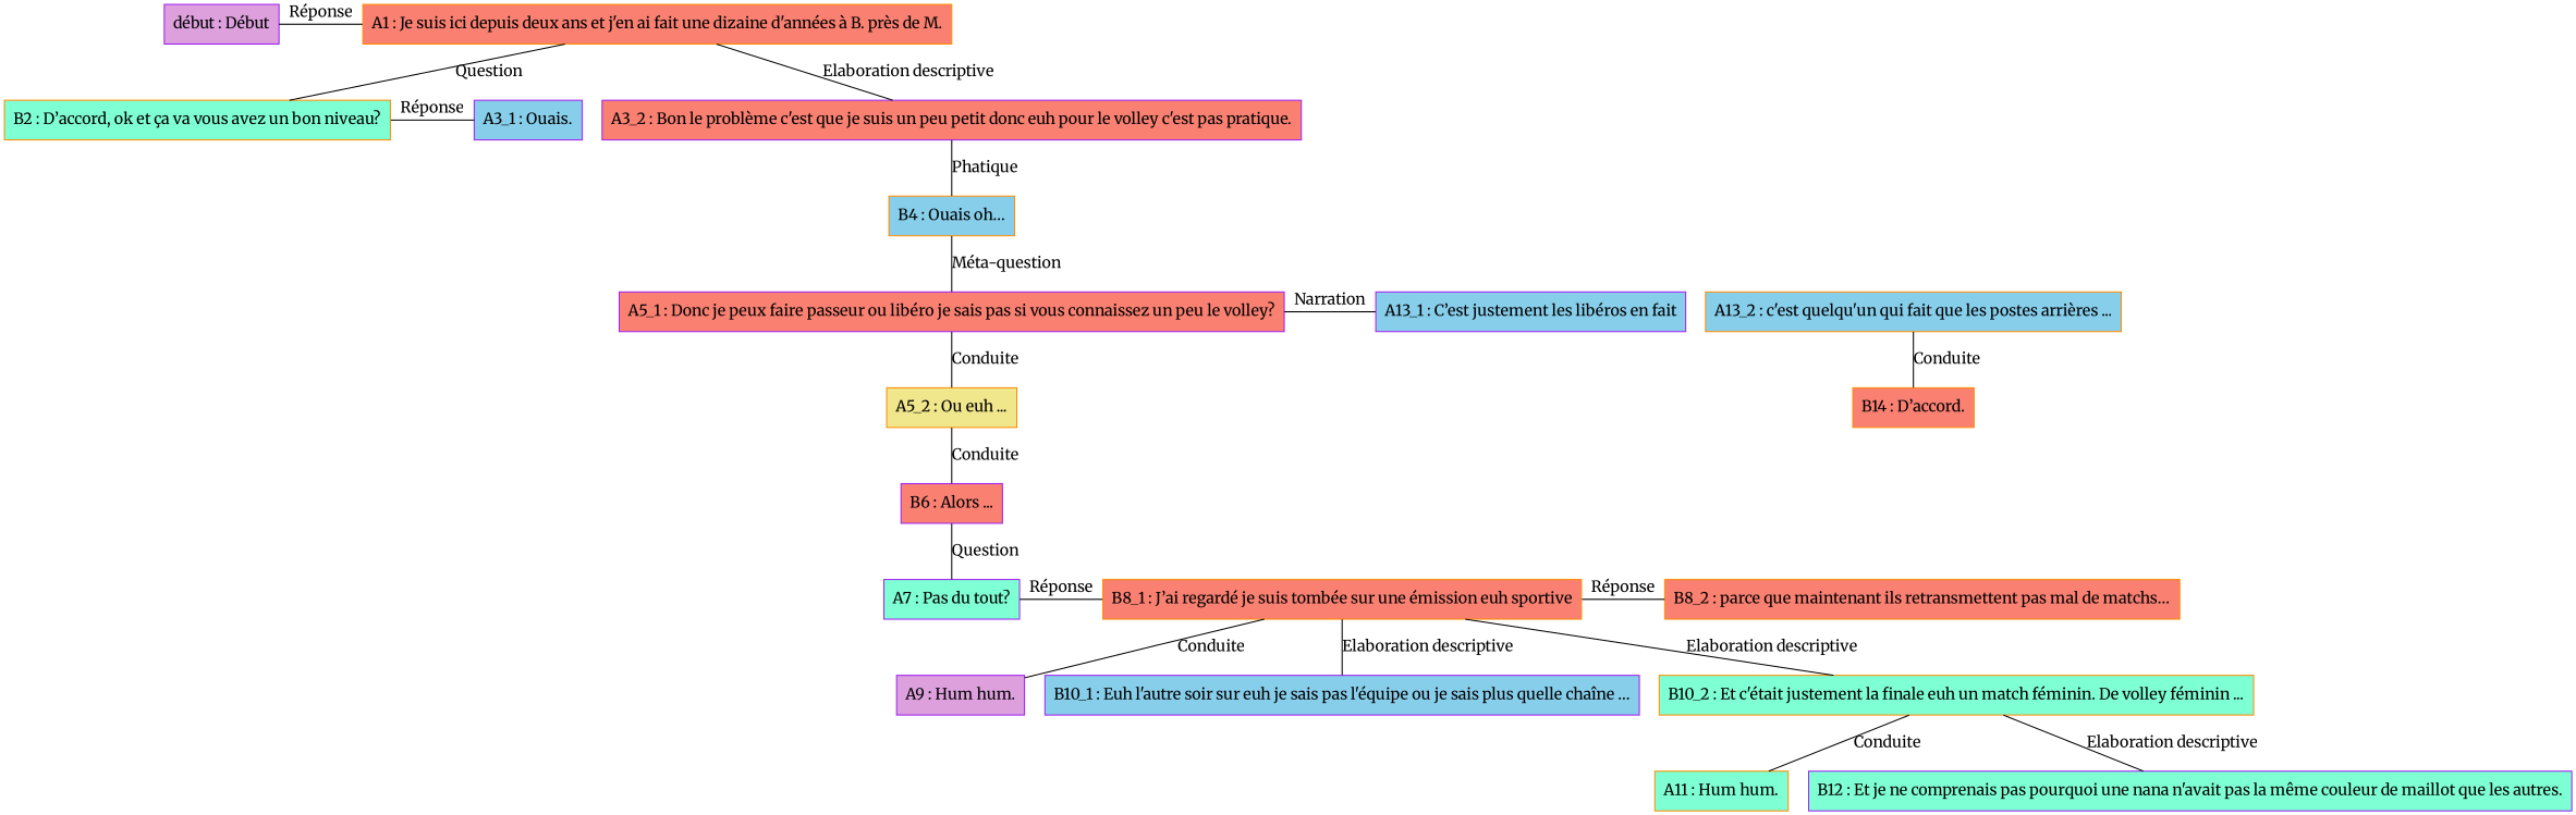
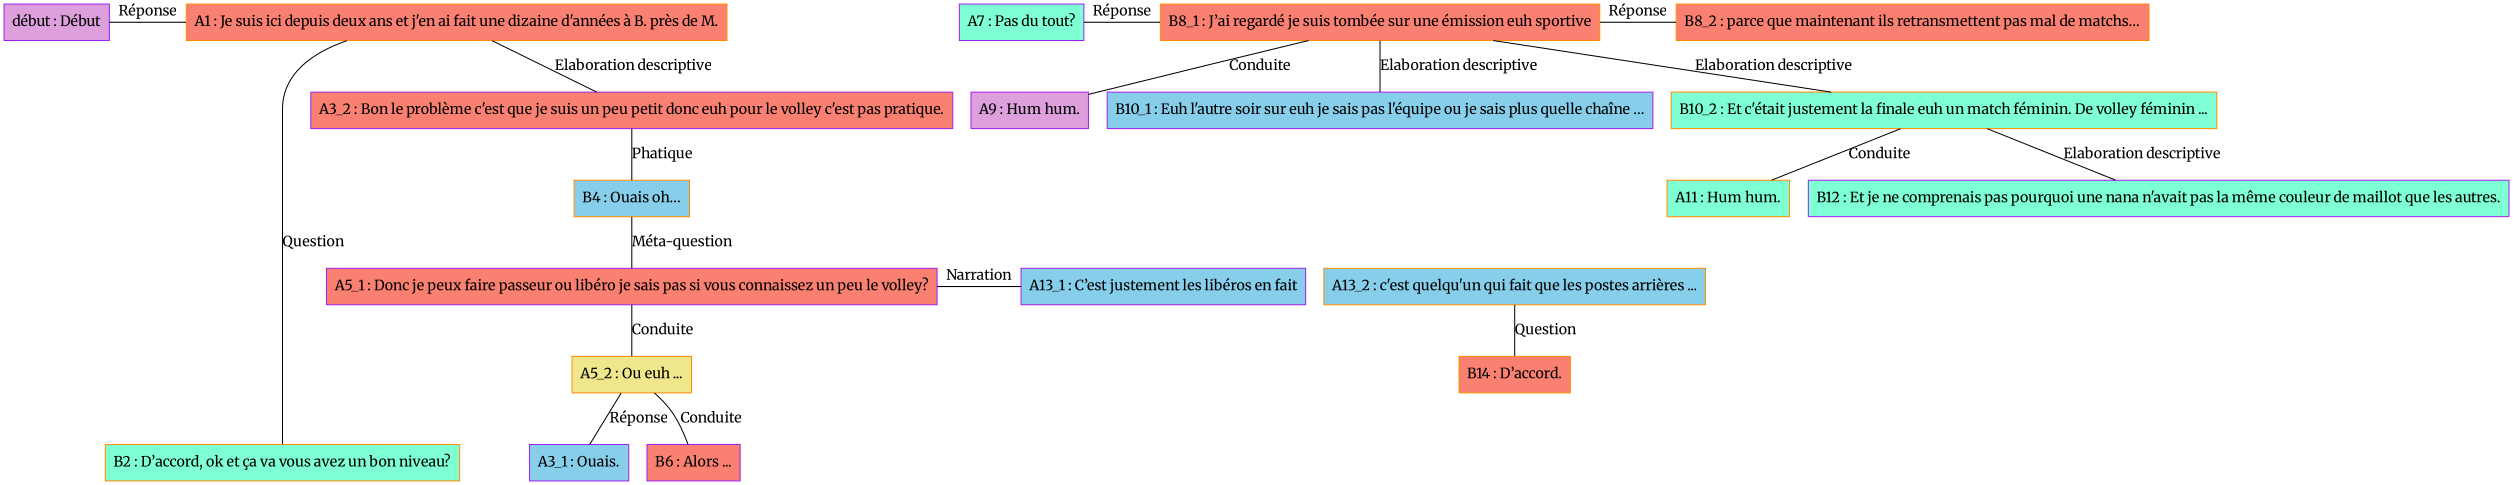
  digraph {
    fontname=Merriweather
    node [color=purple fillcolor=salmon fontname=Merriweather shape=box style=filled]
    edge [dir=none fontname=Merriweather]
    n1 [fillcolor=plum label="début : Début"]
    n2 [color=darkorange label="A1 : Je suis ici depuis deux ans et j'en ai fait une dizaine d'années à B. près de M."]
    n3 [color=darkorange fillcolor=aquamarine label="B2 : D’accord, ok et ça va vous avez un bon niveau?"]
    n4 [fillcolor=skyblue label="A3_1 : Ouais."]
    n5 [fillcolor=aquamarine label="A7 : Pas du tout?"]
    n6 [color=darkorange label="B8_1 : J’ai regardé je suis tombée sur une émission euh sportive"]
    n7 [color=darkorange label="B8_2 : parce que maintenant ils retransmettent pas mal de matchs…"]
    n8 [label="A5_1 : Donc je peux faire passeur ou libéro je sais pas si vous connaissez un peu le volley?"]
    n9 [fillcolor=skyblue label="A13_1 : C’est justement les libéros en fait"]
    n10 [color=darkorange fillcolor=skyblue label="A13_2 : c'est quelqu'un qui fait que les postes arrières ..."]
    n11 [label="A3_2 : Bon le problème c'est que je suis un peu petit donc euh pour le volley c'est pas pratique."]
    n12 [fillcolor=plum label="A9 : Hum hum."]
    n13 [fillcolor=skyblue label="B10_1 : Euh l'autre soir sur euh je sais pas l'équipe ou je sais plus quelle chaîne …"]
    n14 [color=darkorange fillcolor=aquamarine label="B10_2 : Et c'était justement la finale euh un match féminin. De volley féminin ..."]
    n15 [color=darkorange fillcolor=khaki label="A5_2 : Ou euh ..."]
    n16 [color=darkorange label="B14 : D’accord."]
    n17 [color=darkorange fillcolor=skyblue label="B4 : Ouais oh…"]
    n18 [label="B6 : Alors ..."]
    n19 [color=darkorange fillcolor=aquamarine label="A11 : Hum hum."]
    n20 [fillcolor=aquamarine label="B12 : Et je ne comprenais pas pourquoi une nana n'avait pas la même couleur de maillot que les autres."]
    subgraph sub_1 {
      rank=same
      n1
      n2
    }
    subgraph sub_2 {
      rank=same
      n3
      n4
    }
    subgraph sub_3 {
      rank=same
      n5
      n6
    }
    subgraph sub_4 {
      rank=same
      n6
      n7
    }
    subgraph sub_5 {
      rank=same
      n8
      n9
    }
    subgraph sub_6 {
      rank=same
      n9
      n10
    }
    n1 -> n2 [label="Réponse"]
    n2 -> n3 [label=Question]
    n2 -> n11 [label="Elaboration descriptive"]
-   n3 -> n4 [label="Réponse"]
+   n15 -> n4 [label="Réponse"]
    n5 -> n6 [label="Réponse"]
    n6 -> n7 [label="Réponse"]
    n6 -> n12 [label=Conduite]
    n6 -> n13 [label="Elaboration descriptive"]
    n6 -> n14 [label="Elaboration descriptive"]
    n8 -> n9 [label=Narration]
    n8 -> n15 [label=Conduite]
-   n10 -> n16 [label=Conduite]
+   n10 -> n16 [label=Question]
    n11 -> n17 [label=Phatique]
    n14 -> n19 [label=Conduite]
    n14 -> n20 [label="Elaboration descriptive"]
    n15 -> n18 [label=Conduite]
    n17 -> n8 [label="Méta-question"]
-   n18 -> n5 [label=Question]
  }
